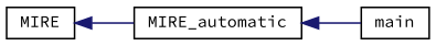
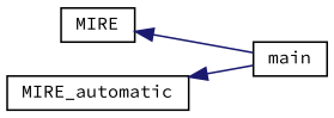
  digraph {
    fontname="Source Code Pro"
    rankdir=LR
    node [color=black fillcolor=white fontname="Source Code Pro" fontsize=10 shape=record style=filled]
    edge [color=midnightblue dir=back fontname="Source Code Pro" fontsize=10 labelfontname=FreeSans labelfontsize=10 style=solid]
    n1 [height=0.2 label=MIRE width=0.4]
    n2 [height=0.2 label=MIRE_automatic width=0.4]
    n3 [height=0.2 label=main width=0.4]
-   n1 -> n2
+   n1 -> n3
    n2 -> n3
  }
